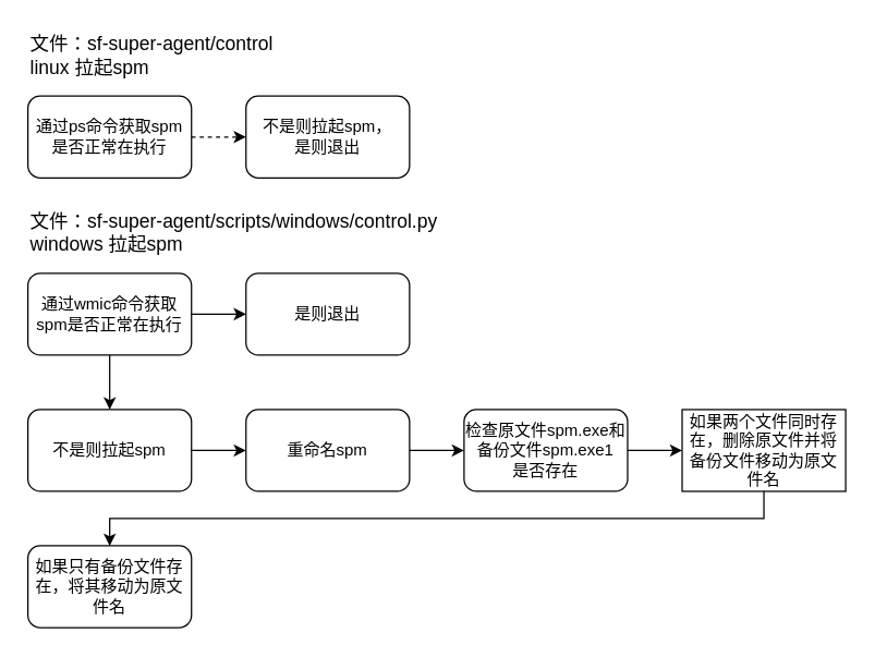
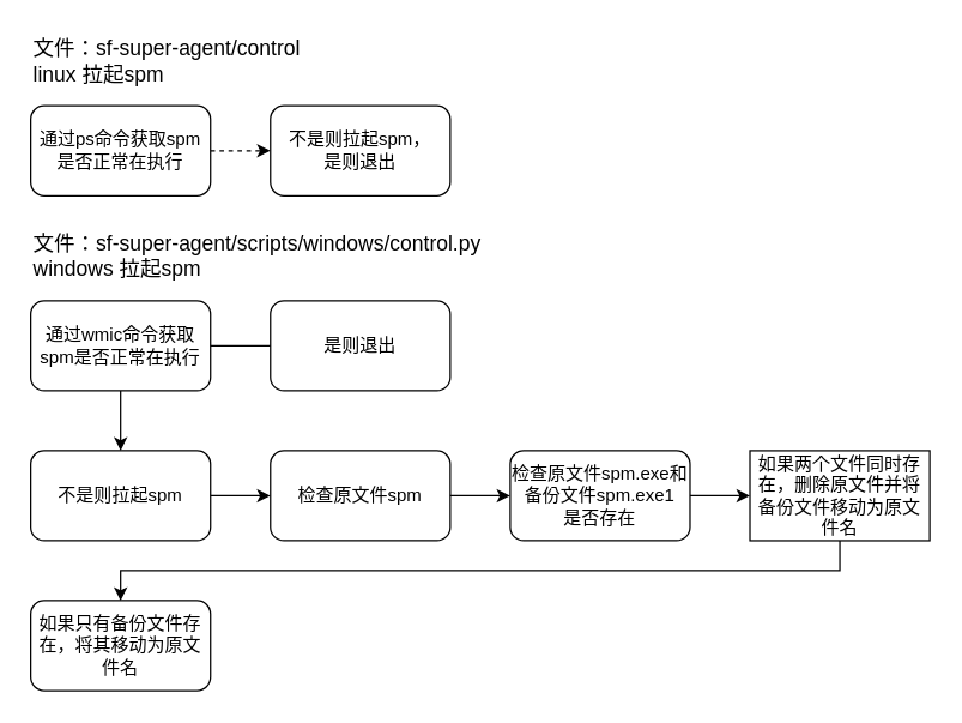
  <mxCell id="0" />
  <mxCell id="1" parent="0" />
  <mxCell id="2" value="" style="edgeStyle=orthogonalEdgeStyle;rounded=0;orthogonalLoop=1;jettySize=auto;html=1;dashed=1;" edge="1" parent="1" source="3" target="4"><mxGeometry relative="1" as="geometry" /></mxCell>
  <mxCell id="3" value="通过ps命令获取spm是否正常在执行" style="rounded=1;whiteSpace=wrap;html=1;" vertex="1" parent="1"><mxGeometry x="20" y="70" width="120" height="60" as="geometry" /></mxCell>
  <mxCell id="4" value="不是则拉起spm，&lt;br&gt;是则退出" style="rounded=1;whiteSpace=wrap;html=1;" vertex="1" parent="1"><mxGeometry x="180" y="70" width="120" height="60" as="geometry" /></mxCell>
  <mxCell id="5" value="&lt;font style=&quot;font-size: 14px;&quot;&gt;文件：sf-super-agent/control&amp;nbsp; &lt;br&gt;linux 拉起spm&lt;/font&gt;" style="text;html=1;strokeColor=none;fillColor=none;align=left;verticalAlign=middle;whiteSpace=wrap;rounded=0;" vertex="1" parent="1"><mxGeometry x="20" y="20" width="230" height="40" as="geometry" /></mxCell>
  <mxCell id="6" value="&lt;font style=&quot;font-size: 14px;&quot;&gt;文件：sf-super-agent/scripts/windows/control.py&amp;nbsp;&amp;nbsp;&lt;br&gt;windows 拉起spm&lt;/font&gt;" style="text;html=1;strokeColor=none;fillColor=none;align=left;verticalAlign=middle;whiteSpace=wrap;rounded=0;" vertex="1" parent="1"><mxGeometry x="20" y="150" width="330" height="40" as="geometry" /></mxCell>
  <mxCell id="7" value="" style="group" vertex="1" connectable="0" parent="1"><mxGeometry x="20" y="200" width="600" height="260" as="geometry" /></mxCell>
  <mxCell id="8" value="通过wmic命令获取spm是否正常在执行" style="rounded=1;whiteSpace=wrap;html=1;" vertex="1" parent="7"><mxGeometry width="120" height="60" as="geometry" /></mxCell>
  <mxCell id="9" value="是则退出" style="rounded=1;whiteSpace=wrap;html=1;" vertex="1" parent="7"><mxGeometry x="160" width="120" height="60" as="geometry" /></mxCell>
- <mxCell id="10" value="" style="edgeStyle=orthogonalEdgeStyle;rounded=0;orthogonalLoop=1;jettySize=auto;html=1;fontSize=14;" edge="1" parent="7" source="8" target="9"><mxGeometry relative="1" as="geometry" /></mxCell>
+ <mxCell id="10" value="" style="edgeStyle=orthogonalEdgeStyle;rounded=0;orthogonalLoop=1;jettySize=auto;html=1;fontSize=14;endArrow=none;" edge="1" parent="7" source="8" target="9"><mxGeometry relative="1" as="geometry" /></mxCell>
  <mxCell id="11" value="不是则拉起spm" style="rounded=1;whiteSpace=wrap;html=1;" vertex="1" parent="7"><mxGeometry y="100" width="120" height="60" as="geometry" /></mxCell>
  <mxCell id="12" style="edgeStyle=orthogonalEdgeStyle;rounded=0;orthogonalLoop=1;jettySize=auto;html=1;entryX=0.5;entryY=0;entryDx=0;entryDy=0;fontSize=14;" edge="1" parent="7" source="8" target="11"><mxGeometry relative="1" as="geometry" /></mxCell>
- <mxCell id="13" value="重命名spm" style="rounded=1;whiteSpace=wrap;html=1;" vertex="1" parent="7"><mxGeometry x="160" y="100" width="120" height="60" as="geometry" /></mxCell>
+ <mxCell id="13" value="检查原文件spm" style="rounded=1;whiteSpace=wrap;html=1;" vertex="1" parent="7"><mxGeometry x="160" y="100" width="120" height="60" as="geometry" /></mxCell>
  <mxCell id="14" value="" style="edgeStyle=orthogonalEdgeStyle;rounded=0;orthogonalLoop=1;jettySize=auto;html=1;fontSize=14;" edge="1" parent="7" source="11" target="13"><mxGeometry relative="1" as="geometry" /></mxCell>
  <mxCell id="15" value="检查原文件spm.exe和备份文件spm.exe1&lt;br&gt;是否存在" style="rounded=1;whiteSpace=wrap;html=1;" vertex="1" parent="7"><mxGeometry x="320" y="100" width="120" height="60" as="geometry" /></mxCell>
  <mxCell id="16" value="" style="edgeStyle=orthogonalEdgeStyle;rounded=0;orthogonalLoop=1;jettySize=auto;html=1;fontSize=14;" edge="1" parent="7" source="13" target="15"><mxGeometry relative="1" as="geometry" /></mxCell>
  <mxCell id="17" value="如果两个文件同时存在，删除原文件并将备份文件移动为原文件名" style="whiteSpace=wrap;html=1;rounded=0;" vertex="1" parent="7"><mxGeometry x="480" y="100" width="120" height="60" as="geometry" /></mxCell>
  <mxCell id="18" value="" style="edgeStyle=orthogonalEdgeStyle;rounded=0;orthogonalLoop=1;jettySize=auto;html=1;fontSize=14;" edge="1" parent="7" source="15" target="17"><mxGeometry relative="1" as="geometry" /></mxCell>
  <mxCell id="19" value="如果只有备份文件存在，将其移动为原文件名" style="rounded=1;whiteSpace=wrap;html=1;" vertex="1" parent="7"><mxGeometry y="200" width="120" height="60" as="geometry" /></mxCell>
  <mxCell id="20" value="" style="edgeStyle=orthogonalEdgeStyle;rounded=0;orthogonalLoop=1;jettySize=auto;html=1;fontSize=14;" edge="1" parent="7" source="17" target="19"><mxGeometry relative="1" as="geometry"><Array as="points"><mxPoint x="540" y="180" /><mxPoint x="60" y="180" /></Array></mxGeometry></mxCell>
